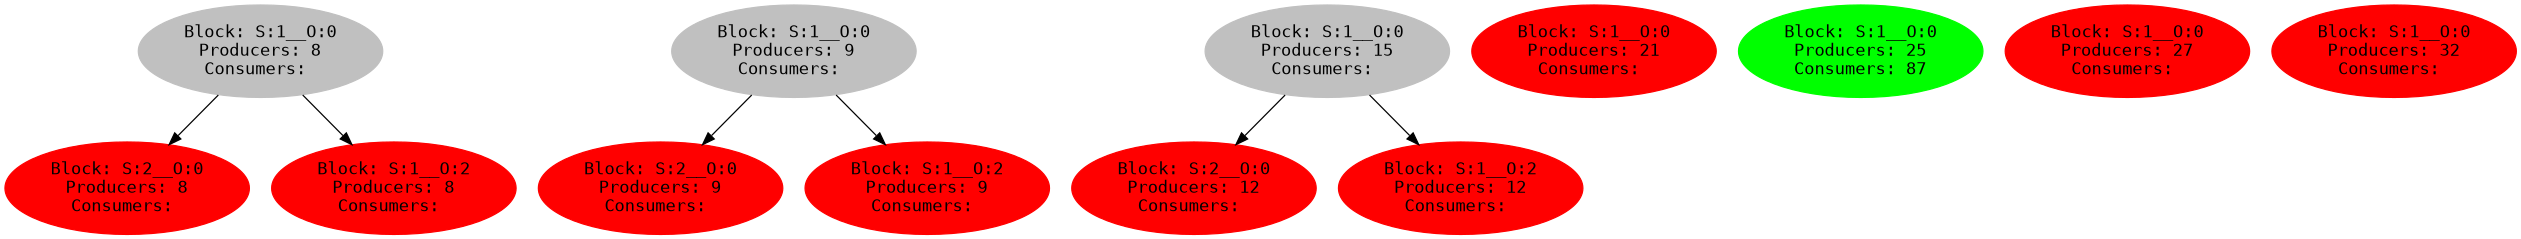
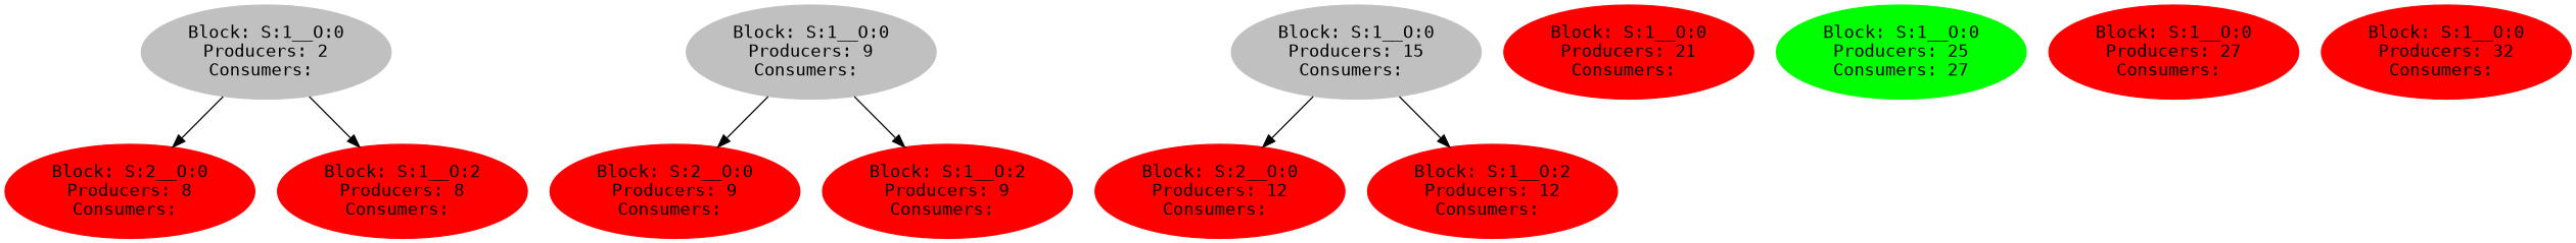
  strict digraph {
    fontname="DejaVu Sans Mono"
    node [color=red fontname="DejaVu Sans Mono" style=filled]
    edge [fontname="DejaVu Sans Mono"]
-   n1 [color=grey label="Block: S:1__O:0\nProducers: 8\nConsumers: "]
+   n1 [color=grey label="Block: S:1__O:0\nProducers: 2\nConsumers: "]
    n2 [label="Block: S:2__O:0\nProducers: 8\nConsumers: "]
    n3 [label="Block: S:1__O:2\nProducers: 8\nConsumers: "]
    n4 [color=grey label="Block: S:1__O:0\nProducers: 9\nConsumers: "]
    n5 [label="Block: S:2__O:0\nProducers: 9\nConsumers: "]
    n6 [label="Block: S:1__O:2\nProducers: 9\nConsumers: "]
    n7 [color=grey label="Block: S:1__O:0\nProducers: 15\nConsumers: "]
    n8 [label="Block: S:2__O:0\nProducers: 12\nConsumers: "]
    n9 [label="Block: S:1__O:2\nProducers: 12\nConsumers: "]
    n10 [label="Block: S:1__O:0\nProducers: 21\nConsumers: "]
-   n11 [color=green label="Block: S:1__O:0\nProducers: 25\nConsumers: 87"]
+   n11 [color=green label="Block: S:1__O:0\nProducers: 25\nConsumers: 27"]
    n12 [label="Block: S:1__O:0\nProducers: 27\nConsumers: "]
    n13 [label="Block: S:1__O:0\nProducers: 32\nConsumers: "]
    n1 -> n2
    n1 -> n3
    n4 -> n5
    n4 -> n6
    n7 -> n8
    n7 -> n9
  }
